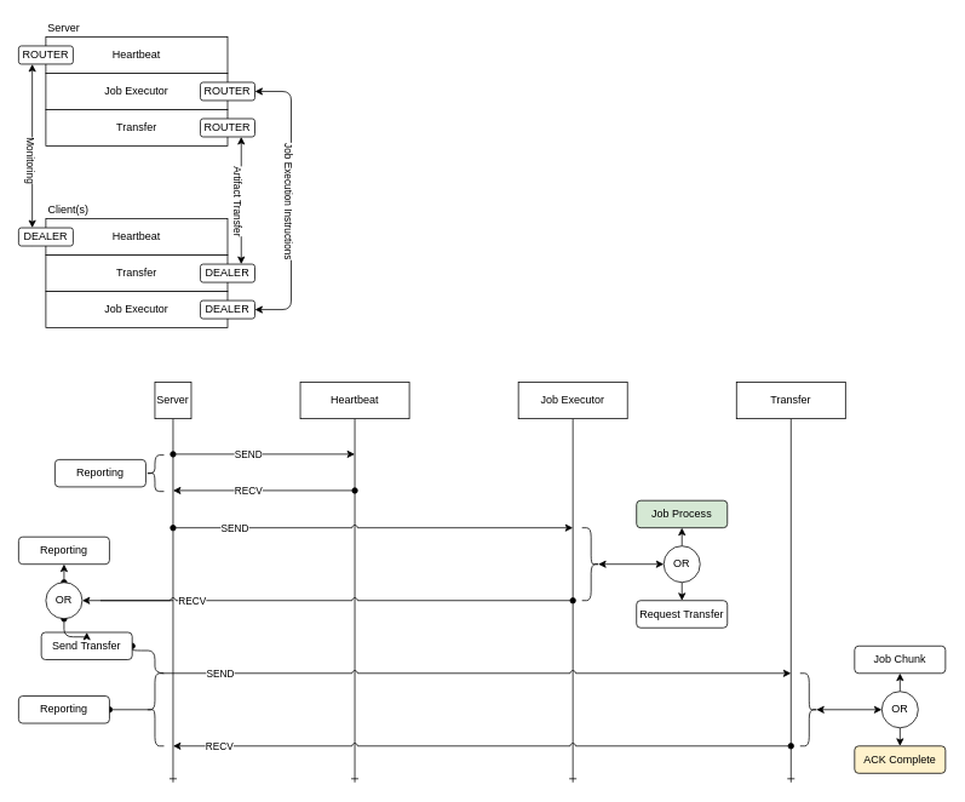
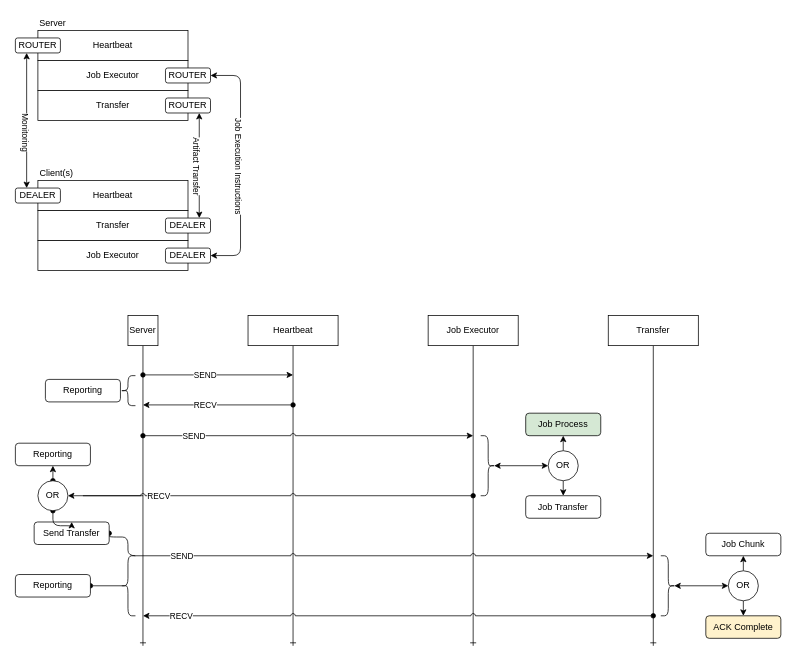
  <mxCell id="0" />
  <mxCell id="1" parent="0" />
  <mxCell id="2" style="edgeStyle=orthogonalEdgeStyle;rounded=1;orthogonalLoop=1;jettySize=auto;html=1;entryX=0;entryY=0.5;entryDx=0;entryDy=0;jumpStyle=arc;exitX=0.25;exitY=1;exitDx=0;exitDy=0;" edge="1" parent="1" source="16" target="8"><mxGeometry relative="1" as="geometry"><mxPoint x="-130" y="-80" as="sourcePoint" /><Array as="points"><mxPoint x="35" y="260" /></Array></mxGeometry></mxCell>
  <mxCell id="3" value="Heartbeat" style="rounded=0;whiteSpace=wrap;html=1;" vertex="1" parent="1"><mxGeometry x="50" y="40" width="200" height="40" as="geometry" /></mxCell>
  <mxCell id="4" style="edgeStyle=orthogonalEdgeStyle;rounded=1;jumpStyle=arc;orthogonalLoop=1;jettySize=auto;html=1;entryX=1;entryY=0.5;entryDx=0;entryDy=0;exitX=1;exitY=0.5;exitDx=0;exitDy=0;startArrow=classic;startFill=1;" edge="1" parent="1" source="14" target="20"><mxGeometry relative="1" as="geometry"><mxPoint x="450" y="0" as="sourcePoint" /><Array as="points"><mxPoint x="320" y="100" /><mxPoint x="320" y="340" /></Array></mxGeometry></mxCell>
  <mxCell id="5" value="Job Execution Instructions" style="edgeLabel;html=1;align=center;verticalAlign=middle;resizable=0;points=[];rotation=90;" vertex="1" connectable="0" parent="4"><mxGeometry x="-0.189" y="-2" relative="1" as="geometry"><mxPoint y="30" as="offset" /></mxGeometry></mxCell>
  <mxCell id="6" value="Job Executor" style="rounded=0;whiteSpace=wrap;html=1;" vertex="1" parent="1"><mxGeometry x="50" y="80" width="200" height="40" as="geometry" /></mxCell>
  <mxCell id="7" value="Transfer" style="rounded=0;whiteSpace=wrap;html=1;" vertex="1" parent="1"><mxGeometry x="50" y="120" width="200" height="40" as="geometry" /></mxCell>
  <mxCell id="8" value="Heartbeat" style="rounded=0;whiteSpace=wrap;html=1;" vertex="1" parent="1"><mxGeometry x="50" y="240" width="200" height="40" as="geometry" /></mxCell>
  <mxCell id="9" value="Transfer" style="rounded=0;whiteSpace=wrap;html=1;" vertex="1" parent="1"><mxGeometry x="50" y="280" width="200" height="40" as="geometry" /></mxCell>
  <mxCell id="10" style="edgeStyle=orthogonalEdgeStyle;rounded=1;jumpStyle=arc;orthogonalLoop=1;jettySize=auto;html=1;exitX=0.75;exitY=0;exitDx=0;exitDy=0;entryX=0.75;entryY=1;entryDx=0;entryDy=0;startArrow=classic;startFill=1;endArrow=classic;endFill=1;" edge="1" parent="1" source="19" target="15"><mxGeometry relative="1" as="geometry"><Array as="points" /></mxGeometry></mxCell>
  <mxCell id="11" value="Artifact Transfer" style="edgeLabel;html=1;align=center;verticalAlign=middle;resizable=0;points=[];rotation=90;" vertex="1" connectable="0" parent="10"><mxGeometry x="0.317" y="3" relative="1" as="geometry"><mxPoint y="22" as="offset" /></mxGeometry></mxCell>
  <mxCell id="12" value="Job Executor" style="rounded=0;whiteSpace=wrap;html=1;" vertex="1" parent="1"><mxGeometry x="50" y="320" width="200" height="40" as="geometry" /></mxCell>
  <mxCell id="13" value="ROUTER" style="rounded=1;whiteSpace=wrap;html=1;" vertex="1" parent="1"><mxGeometry x="20" y="50" width="60" height="20" as="geometry" /></mxCell>
  <mxCell id="14" value="ROUTER" style="rounded=1;whiteSpace=wrap;html=1;" vertex="1" parent="1"><mxGeometry x="220" y="90" width="60" height="20" as="geometry" /></mxCell>
  <mxCell id="15" value="ROUTER" style="rounded=1;whiteSpace=wrap;html=1;" vertex="1" parent="1"><mxGeometry x="220" y="130" width="60" height="20" as="geometry" /></mxCell>
  <mxCell id="16" value="DEALER" style="rounded=1;whiteSpace=wrap;html=1;" vertex="1" parent="1"><mxGeometry x="20" y="250" width="60" height="20" as="geometry" /></mxCell>
  <mxCell id="17" style="edgeStyle=orthogonalEdgeStyle;rounded=1;orthogonalLoop=1;jettySize=auto;html=1;entryX=0.25;entryY=0;entryDx=0;entryDy=0;jumpStyle=arc;exitX=0.25;exitY=1;exitDx=0;exitDy=0;startArrow=classic;startFill=1;" edge="1" parent="1" source="13" target="16"><mxGeometry relative="1" as="geometry"><mxPoint x="35" y="-50" as="sourcePoint" /><mxPoint x="50" y="260" as="targetPoint" /><Array as="points" /></mxGeometry></mxCell>
  <mxCell id="18" value="Monitoring" style="edgeLabel;html=1;align=center;verticalAlign=middle;resizable=0;points=[];rotation=90;" vertex="1" connectable="0" parent="17"><mxGeometry x="0.176" y="-1" relative="1" as="geometry"><mxPoint as="offset" /></mxGeometry></mxCell>
  <mxCell id="19" value="DEALER" style="rounded=1;whiteSpace=wrap;html=1;" vertex="1" parent="1"><mxGeometry x="220" y="290" width="60" height="20" as="geometry" /></mxCell>
  <mxCell id="20" value="DEALER" style="rounded=1;whiteSpace=wrap;html=1;" vertex="1" parent="1"><mxGeometry x="220" y="330" width="60" height="20" as="geometry" /></mxCell>
  <mxCell id="21" value="Server" style="text;html=1;strokeColor=none;fillColor=none;align=center;verticalAlign=middle;whiteSpace=wrap;rounded=0;" vertex="1" parent="1"><mxGeometry x="50" width="40" height="20" as="geometry" y="20" /></mxCell>
  <mxCell id="22" value="Client(s)" style="text;html=1;strokeColor=none;fillColor=none;align=center;verticalAlign=middle;whiteSpace=wrap;rounded=0;rotation=0;" vertex="1" parent="1"><mxGeometry x="50" y="220" width="50" height="20" as="geometry" /></mxCell>
  <mxCell id="23" style="edgeStyle=orthogonalEdgeStyle;rounded=1;jumpStyle=arc;orthogonalLoop=1;jettySize=auto;html=1;exitX=0.5;exitY=1;exitDx=0;exitDy=0;startArrow=none;startFill=0;endArrow=ERone;endFill=0;" edge="1" parent="1" source="24"><mxGeometry relative="1" as="geometry"><mxPoint x="190" y="860" as="targetPoint" /></mxGeometry></mxCell>
  <mxCell id="24" value="Server" style="whiteSpace=wrap;html=1;aspect=fixed;" vertex="1" parent="1"><mxGeometry x="170" y="420" width="40" height="40" as="geometry" /></mxCell>
  <mxCell id="25" style="edgeStyle=orthogonalEdgeStyle;rounded=1;jumpStyle=arc;orthogonalLoop=1;jettySize=auto;html=1;exitX=0.5;exitY=1;exitDx=0;exitDy=0;startArrow=none;startFill=0;endArrow=ERone;endFill=0;" edge="1" parent="1" source="26"><mxGeometry relative="1" as="geometry"><mxPoint x="390" y="860" as="targetPoint" /></mxGeometry></mxCell>
  <mxCell id="26" value="Heartbeat" style="rounded=0;whiteSpace=wrap;html=1;" vertex="1" parent="1"><mxGeometry x="330" y="420" width="120" height="40" as="geometry" /></mxCell>
  <mxCell id="27" style="edgeStyle=orthogonalEdgeStyle;rounded=1;jumpStyle=arc;orthogonalLoop=1;jettySize=auto;html=1;exitX=0.5;exitY=1;exitDx=0;exitDy=0;startArrow=none;startFill=0;endArrow=ERone;endFill=0;" edge="1" parent="1" source="28"><mxGeometry relative="1" as="geometry"><mxPoint x="630" y="860" as="targetPoint" /></mxGeometry></mxCell>
  <mxCell id="28" value="Job Executor" style="rounded=0;whiteSpace=wrap;html=1;" vertex="1" parent="1"><mxGeometry x="570" y="420" width="120" height="40" as="geometry" /></mxCell>
  <mxCell id="29" style="edgeStyle=orthogonalEdgeStyle;rounded=1;jumpStyle=arc;orthogonalLoop=1;jettySize=auto;html=1;exitX=0.5;exitY=1;exitDx=0;exitDy=0;startArrow=none;startFill=0;endArrow=ERone;endFill=0;" edge="1" parent="1" source="30"><mxGeometry relative="1" as="geometry"><mxPoint x="870" y="860" as="targetPoint" /></mxGeometry></mxCell>
  <mxCell id="30" value="Transfer" style="rounded=0;whiteSpace=wrap;html=1;" vertex="1" parent="1"><mxGeometry x="810" y="420" width="120" height="40" as="geometry" /></mxCell>
  <mxCell id="31" style="edgeStyle=orthogonalEdgeStyle;rounded=1;jumpStyle=arc;orthogonalLoop=1;jettySize=auto;html=1;exitX=0.5;exitY=1;exitDx=0;exitDy=0;startArrow=classic;startFill=1;endArrow=classic;endFill=1;" edge="1" parent="1" source="24" target="24"><mxGeometry relative="1" as="geometry" /></mxCell>
  <mxCell id="32" value="" style="endArrow=classic;html=1;endFill=1;jumpStyle=arc;startArrow=oval;startFill=1;" edge="1" parent="1"><mxGeometry width="50" height="50" relative="1" as="geometry"><mxPoint x="190" y="499" as="sourcePoint" /><mxPoint x="390" y="499" as="targetPoint" /></mxGeometry></mxCell>
  <mxCell id="33" value="SEND" style="edgeLabel;html=1;align=center;verticalAlign=middle;resizable=0;points=[];" vertex="1" connectable="0" parent="32"><mxGeometry x="-0.182" relative="1" as="geometry"><mxPoint as="offset" /></mxGeometry></mxCell>
  <mxCell id="34" value="" style="endArrow=oval;html=1;endFill=1;startArrow=classic;startFill=1;jumpStyle=arc;" edge="1" parent="1"><mxGeometry width="50" height="50" relative="1" as="geometry"><mxPoint x="190" y="539" as="sourcePoint" /><mxPoint x="390" y="539" as="targetPoint" /></mxGeometry></mxCell>
  <mxCell id="35" value="RECV" style="edgeLabel;html=1;align=center;verticalAlign=middle;resizable=0;points=[];" vertex="1" connectable="0" parent="34"><mxGeometry x="-0.182" relative="1" as="geometry"><mxPoint as="offset" /></mxGeometry></mxCell>
  <mxCell id="36" value="" style="endArrow=classic;html=1;endFill=1;jumpStyle=arc;startArrow=oval;startFill=1;" edge="1" parent="1"><mxGeometry width="50" height="50" relative="1" as="geometry"><mxPoint x="190" y="580" as="sourcePoint" /><mxPoint x="630" y="580" as="targetPoint" /></mxGeometry></mxCell>
  <mxCell id="37" value="SEND" style="edgeLabel;html=1;align=center;verticalAlign=middle;resizable=0;points=[];" vertex="1" connectable="0" parent="36"><mxGeometry x="-0.182" relative="1" as="geometry"><mxPoint x="-113" as="offset" /></mxGeometry></mxCell>
  <mxCell id="38" value="" style="endArrow=oval;html=1;endFill=1;startArrow=none;startFill=0;jumpStyle=arc;" edge="1" parent="1"><mxGeometry width="50" height="50" relative="1" as="geometry"><mxPoint x="110" y="660" as="sourcePoint" /><mxPoint x="630" y="660" as="targetPoint" /></mxGeometry></mxCell>
  <mxCell id="39" value="RECV" style="edgeLabel;html=1;align=center;verticalAlign=middle;resizable=0;points=[];" vertex="1" connectable="0" parent="38"><mxGeometry x="-0.182" relative="1" as="geometry"><mxPoint x="-113" as="offset" /></mxGeometry></mxCell>
  <mxCell id="40" style="edgeStyle=orthogonalEdgeStyle;rounded=1;jumpStyle=arc;orthogonalLoop=1;jettySize=auto;html=1;exitX=0.1;exitY=0.5;exitDx=0;exitDy=0;exitPerimeter=0;entryX=0;entryY=0.5;entryDx=0;entryDy=0;startArrow=classic;startFill=1;endArrow=classic;endFill=1;" edge="1" parent="1" source="41" target="48"><mxGeometry relative="1" as="geometry" /></mxCell>
  <mxCell id="41" value="" style="shape=curlyBracket;whiteSpace=wrap;html=1;rounded=1;direction=west;size=0.5;" vertex="1" parent="1"><mxGeometry x="640" y="580" width="20" height="80" as="geometry" /></mxCell>
  <mxCell id="42" value="" style="endArrow=classic;html=1;endFill=1;jumpStyle=arc;startArrow=none;startFill=0;" edge="1" parent="1"><mxGeometry width="50" height="50" relative="1" as="geometry"><mxPoint x="190" y="740" as="sourcePoint" /><mxPoint x="870" y="740" as="targetPoint" /></mxGeometry></mxCell>
  <mxCell id="43" value="SEND" style="edgeLabel;html=1;align=center;verticalAlign=middle;resizable=0;points=[];" vertex="1" connectable="0" parent="42"><mxGeometry x="-0.182" relative="1" as="geometry"><mxPoint x="-227" as="offset" /></mxGeometry></mxCell>
  <mxCell id="44" value="" style="endArrow=oval;html=1;endFill=1;startArrow=classic;startFill=1;jumpStyle=arc;" edge="1" parent="1"><mxGeometry width="50" height="50" relative="1" as="geometry"><mxPoint x="190" y="820" as="sourcePoint" /><mxPoint x="870" y="820" as="targetPoint" /></mxGeometry></mxCell>
  <mxCell id="45" value="RECV" style="edgeLabel;html=1;align=center;verticalAlign=middle;resizable=0;points=[];" vertex="1" connectable="0" parent="44"><mxGeometry x="-0.182" relative="1" as="geometry"><mxPoint x="-227.06" as="offset" /></mxGeometry></mxCell>
  <mxCell id="46" style="edgeStyle=orthogonalEdgeStyle;rounded=1;jumpStyle=arc;orthogonalLoop=1;jettySize=auto;html=1;exitX=0.5;exitY=1;exitDx=0;exitDy=0;entryX=0.5;entryY=0;entryDx=0;entryDy=0;startArrow=none;startFill=0;endArrow=classic;endFill=1;" edge="1" parent="1" source="48"><mxGeometry relative="1" as="geometry"><mxPoint x="750" y="660" as="targetPoint" /></mxGeometry></mxCell>
  <mxCell id="47" style="edgeStyle=orthogonalEdgeStyle;rounded=1;jumpStyle=arc;orthogonalLoop=1;jettySize=auto;html=1;exitX=0.5;exitY=0;exitDx=0;exitDy=0;startArrow=none;startFill=0;endArrow=classic;endFill=1;" edge="1" parent="1" source="48"><mxGeometry relative="1" as="geometry"><mxPoint x="750" y="580" as="targetPoint" /></mxGeometry></mxCell>
  <mxCell id="48" value="OR" style="ellipse;whiteSpace=wrap;html=1;aspect=fixed;" vertex="1" parent="1"><mxGeometry x="730" y="600" width="40" height="40" as="geometry" /></mxCell>
  <mxCell id="49" style="edgeStyle=orthogonalEdgeStyle;rounded=1;jumpStyle=arc;orthogonalLoop=1;jettySize=auto;html=1;exitX=0.1;exitY=0.5;exitDx=0;exitDy=0;exitPerimeter=0;entryX=1;entryY=0.5;entryDx=0;entryDy=0;startArrow=none;startFill=0;endArrow=oval;endFill=1;" edge="1" parent="1" source="50" target="54"><mxGeometry relative="1" as="geometry" /></mxCell>
  <mxCell id="50" value="" style="shape=curlyBracket;whiteSpace=wrap;html=1;rounded=1;" vertex="1" parent="1"><mxGeometry x="160" y="740" width="20" height="80" as="geometry" /></mxCell>
  <mxCell id="51" value="Reporting" style="rounded=1;whiteSpace=wrap;html=1;" vertex="1" parent="1"><mxGeometry x="20" y="590" width="100" height="30" as="geometry" /></mxCell>
  <mxCell id="52" style="edgeStyle=orthogonalEdgeStyle;rounded=1;jumpStyle=arc;orthogonalLoop=1;jettySize=auto;html=1;exitX=1;exitY=0.5;exitDx=0;exitDy=0;startArrow=oval;startFill=1;endArrow=none;endFill=0;" edge="1" parent="1" source="53"><mxGeometry relative="1" as="geometry"><mxPoint x="190" y="740" as="targetPoint" /><Array as="points"><mxPoint x="170" y="715" /><mxPoint x="170" y="740" /></Array></mxGeometry></mxCell>
  <mxCell id="53" value="Send Transfer" style="rounded=1;whiteSpace=wrap;html=1;" vertex="1" parent="1"><mxGeometry x="45" y="695" width="100" height="30" as="geometry" /></mxCell>
  <mxCell id="54" value="Reporting" style="rounded=1;whiteSpace=wrap;html=1;" vertex="1" parent="1"><mxGeometry x="20" y="765" width="100" height="30" as="geometry" /></mxCell>
  <mxCell id="55" style="edgeStyle=orthogonalEdgeStyle;rounded=1;jumpStyle=arc;orthogonalLoop=1;jettySize=auto;html=1;exitX=1;exitY=0.5;exitDx=0;exitDy=0;startArrow=classic;startFill=1;endArrow=none;endFill=0;" edge="1" parent="1" source="58"><mxGeometry relative="1" as="geometry"><mxPoint x="190" y="660" as="targetPoint" /></mxGeometry></mxCell>
  <mxCell id="56" style="edgeStyle=orthogonalEdgeStyle;rounded=1;jumpStyle=arc;orthogonalLoop=1;jettySize=auto;html=1;exitX=0.5;exitY=0;exitDx=0;exitDy=0;entryX=0.5;entryY=1;entryDx=0;entryDy=0;startArrow=oval;startFill=1;endArrow=classic;endFill=1;" edge="1" parent="1" source="58" target="51"><mxGeometry relative="1" as="geometry" /></mxCell>
  <mxCell id="57" style="edgeStyle=orthogonalEdgeStyle;rounded=1;jumpStyle=arc;orthogonalLoop=1;jettySize=auto;html=1;exitX=0.5;exitY=1;exitDx=0;exitDy=0;startArrow=oval;startFill=1;endArrow=classic;endFill=1;" edge="1" parent="1" source="58" target="53"><mxGeometry relative="1" as="geometry" /></mxCell>
  <mxCell id="58" value="OR" style="ellipse;whiteSpace=wrap;html=1;aspect=fixed;" vertex="1" parent="1"><mxGeometry x="50" y="640" width="40" height="40" as="geometry" /></mxCell>
  <mxCell id="59" value="" style="shape=curlyBracket;whiteSpace=wrap;html=1;rounded=1;" vertex="1" parent="1"><mxGeometry x="160" y="500" width="20" height="40" as="geometry" /></mxCell>
  <mxCell id="60" value="Reporting" style="rounded=1;whiteSpace=wrap;html=1;" vertex="1" parent="1"><mxGeometry x="60" y="505" width="100" height="30" as="geometry" /></mxCell>
- <mxCell id="61" value="Request Transfer" style="rounded=1;whiteSpace=wrap;html=1;" vertex="1" parent="1"><mxGeometry x="700" y="660" width="100" height="30" as="geometry" /></mxCell>
+ <mxCell id="61" value="Job Transfer" style="rounded=1;whiteSpace=wrap;html=1;" vertex="1" parent="1"><mxGeometry x="700" y="660" width="100" height="30" as="geometry" /></mxCell>
  <mxCell id="62" value="Job Process" style="rounded=1;whiteSpace=wrap;html=1;fillColor=#d5e8d4;" vertex="1" parent="1"><mxGeometry x="700" y="550" width="100" height="30" as="geometry" /></mxCell>
  <mxCell id="63" style="edgeStyle=orthogonalEdgeStyle;rounded=1;jumpStyle=arc;orthogonalLoop=1;jettySize=auto;html=1;exitX=0.1;exitY=0.5;exitDx=0;exitDy=0;exitPerimeter=0;entryX=0;entryY=0.5;entryDx=0;entryDy=0;startArrow=classic;startFill=1;endArrow=classic;endFill=1;" edge="1" parent="1" source="64" target="67"><mxGeometry relative="1" as="geometry" /></mxCell>
  <mxCell id="64" value="" style="shape=curlyBracket;whiteSpace=wrap;html=1;rounded=1;direction=west;size=0.5;" vertex="1" parent="1"><mxGeometry x="880" y="740" width="20" height="80" as="geometry" /></mxCell>
  <mxCell id="65" style="edgeStyle=orthogonalEdgeStyle;rounded=1;jumpStyle=arc;orthogonalLoop=1;jettySize=auto;html=1;exitX=0.5;exitY=1;exitDx=0;exitDy=0;entryX=0.5;entryY=0;entryDx=0;entryDy=0;startArrow=none;startFill=0;endArrow=classic;endFill=1;" edge="1" parent="1" source="67"><mxGeometry relative="1" as="geometry"><mxPoint x="990" y="820" as="targetPoint" /></mxGeometry></mxCell>
  <mxCell id="66" style="edgeStyle=orthogonalEdgeStyle;rounded=1;jumpStyle=arc;orthogonalLoop=1;jettySize=auto;html=1;exitX=0.5;exitY=0;exitDx=0;exitDy=0;startArrow=none;startFill=0;endArrow=classic;endFill=1;" edge="1" parent="1" source="67"><mxGeometry relative="1" as="geometry"><mxPoint x="990" y="740" as="targetPoint" /></mxGeometry></mxCell>
  <mxCell id="67" value="OR" style="ellipse;whiteSpace=wrap;html=1;aspect=fixed;" vertex="1" parent="1"><mxGeometry x="970" y="760" width="40" height="40" as="geometry" /></mxCell>
  <mxCell id="68" value="ACK Complete" style="rounded=1;whiteSpace=wrap;html=1;fillColor=#fff2cc;" vertex="1" parent="1"><mxGeometry x="940" y="820" width="100" height="30" as="geometry" /></mxCell>
  <mxCell id="69" value="Job Chunk" style="rounded=1;whiteSpace=wrap;html=1;" vertex="1" parent="1"><mxGeometry x="940" y="710" width="100" height="30" as="geometry" /></mxCell>
